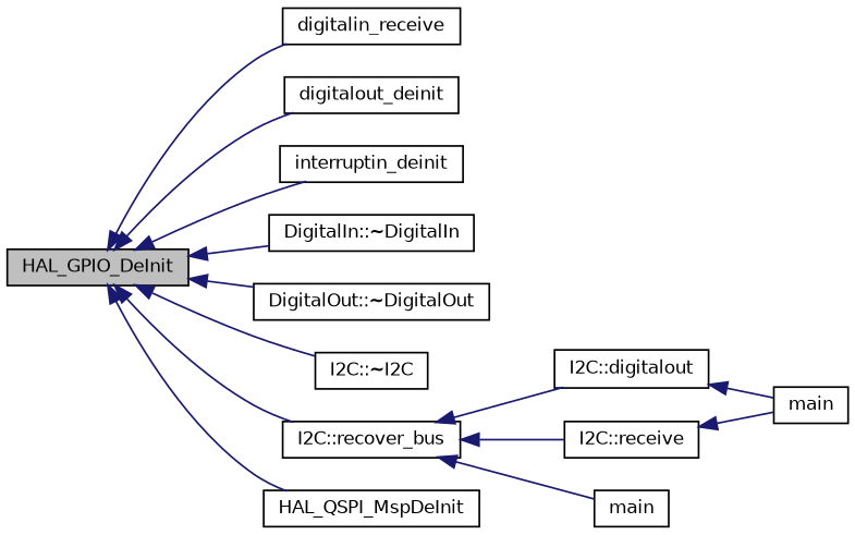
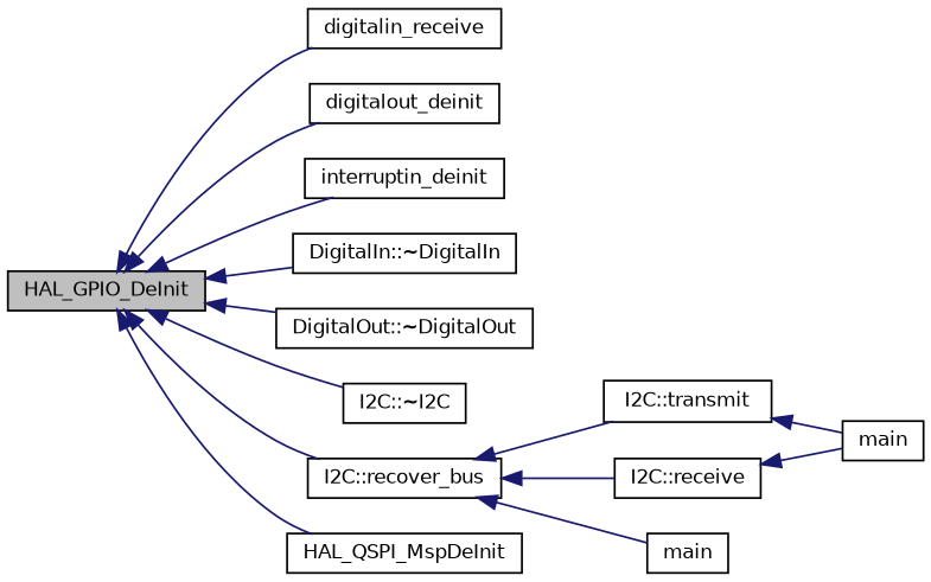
  digraph {
    rankdir=LR
    node [color=black fillcolor=white fontname=Helvetica fontsize=10 shape=record style=filled]
    edge [color=midnightblue dir=back fontname=Helvetica fontsize=10 labelfontname=Helvetica labelfontsize=10 style=solid]
    n1 [fillcolor=grey75 fontcolor=black height=0.2 label=HAL_GPIO_DeInit width=0.4]
    n2 [height=0.2 label=digitalin_receive width=0.4]
    n3 [height=0.2 label=digitalout_deinit width=0.4]
    n4 [height=0.2 label=interruptin_deinit width=0.4]
    n5 [height=0.2 label="DigitalIn::~DigitalIn" width=0.4]
    n6 [height=0.2 label="DigitalOut::~DigitalOut" width=0.4]
    n7 [height=0.2 label="I2C::~I2C" width=0.4]
    n8 [height=0.2 label="I2C::recover_bus" width=0.4]
    n9 [height=0.2 label=HAL_QSPI_MspDeInit width=0.4]
-   n10 [height=0.2 label="I2C::digitalout" width=0.4]
+   n10 [height=0.2 label="I2C::transmit" width=0.4]
    n11 [height=0.2 label="I2C::receive" width=0.4]
    n12 [height=0.2 label=main width=0.4]
    n13 [height=0.2 label=main width=0.4]
    n1 -> n2
    n1 -> n3
    n1 -> n4
    n1 -> n5
    n1 -> n6
    n1 -> n7
    n1 -> n8
    n1 -> n9
    n8 -> n10
    n8 -> n11
    n8 -> n12
    n10 -> n13
    n11 -> n13
  }
